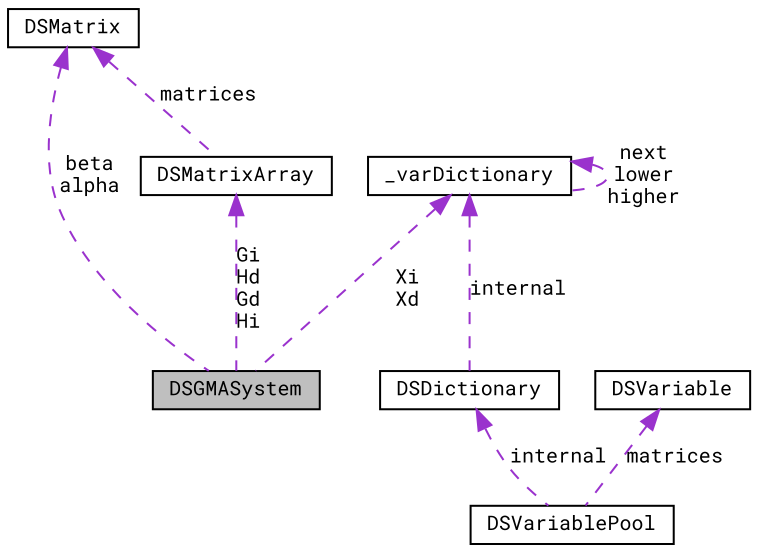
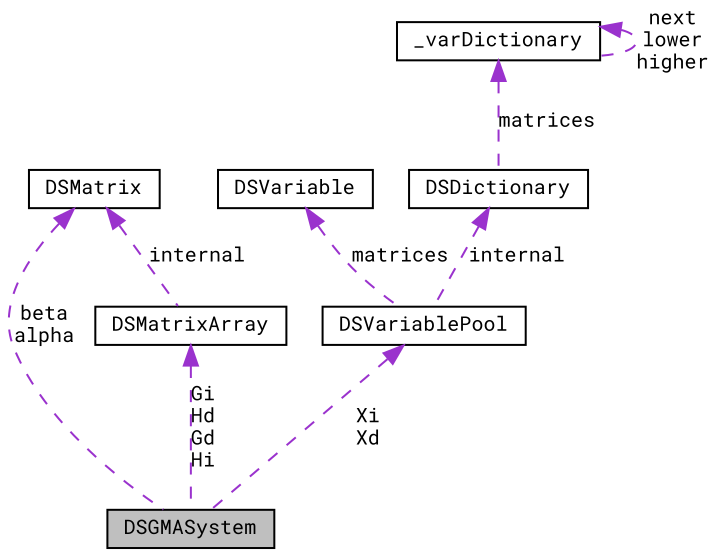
  digraph {
    fontname="Roboto Mono"
    node [color=black fillcolor=white fontname="Roboto Mono" fontsize=10 shape=record style=filled]
    edge [color=darkorchid3 dir=back fontname="Roboto Mono" fontsize=10 labelfontname=FreeSans labelfontsize=10 style=dashed]
    n1 [fillcolor=grey75 fontcolor=black height=0.2 label=DSGMASystem width=0.4]
    n2 [height=0.2 label=DSMatrixArray width=0.4]
    n3 [height=0.2 label=DSMatrix width=0.4]
    n4 [height=0.2 label=DSVariablePool width=0.4]
    n5 [height=0.2 label=DSVariable width=0.4]
    n6 [height=0.2 label=DSDictionary width=0.4]
    n7 [height=0.2 label=_varDictionary width=0.4]
    n2 -> n1 [label="Gi\nHd\nGd\nHi"]
    n3 -> n1 [label="beta\nalpha"]
-   n3 -> n2 [label=matrices]
-   n7 -> n1 [label="Xi\nXd"]
+   n3 -> n2 [label=internal]
+   n4 -> n1 [label="Xi\nXd"]
    n5 -> n4 [label=matrices]
    n6 -> n4 [label=internal]
-   n7 -> n6 [label=internal]
+   n7 -> n6 [label=matrices]
    n7 -> n7 [label="next\nlower\nhigher"]
  }
